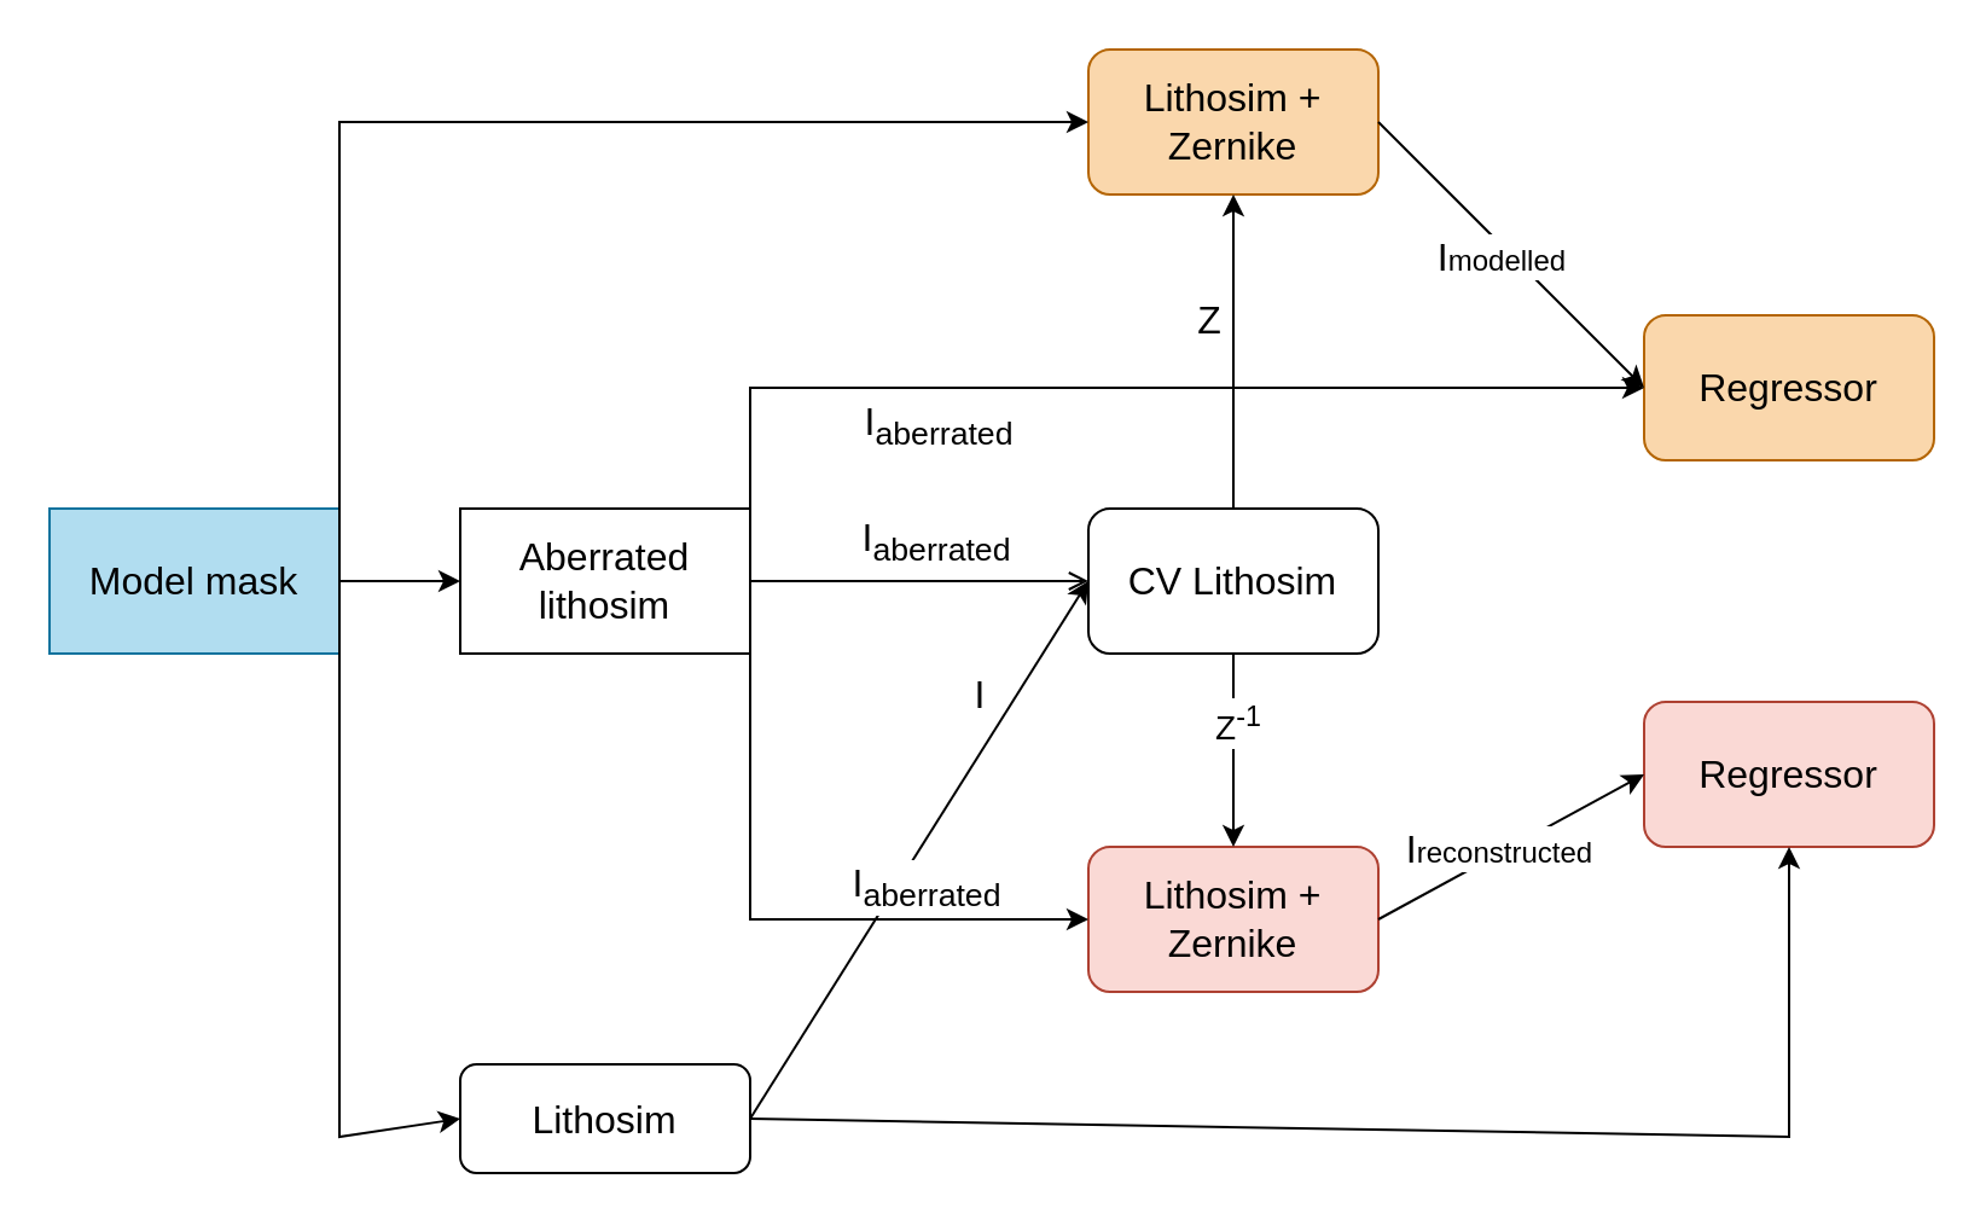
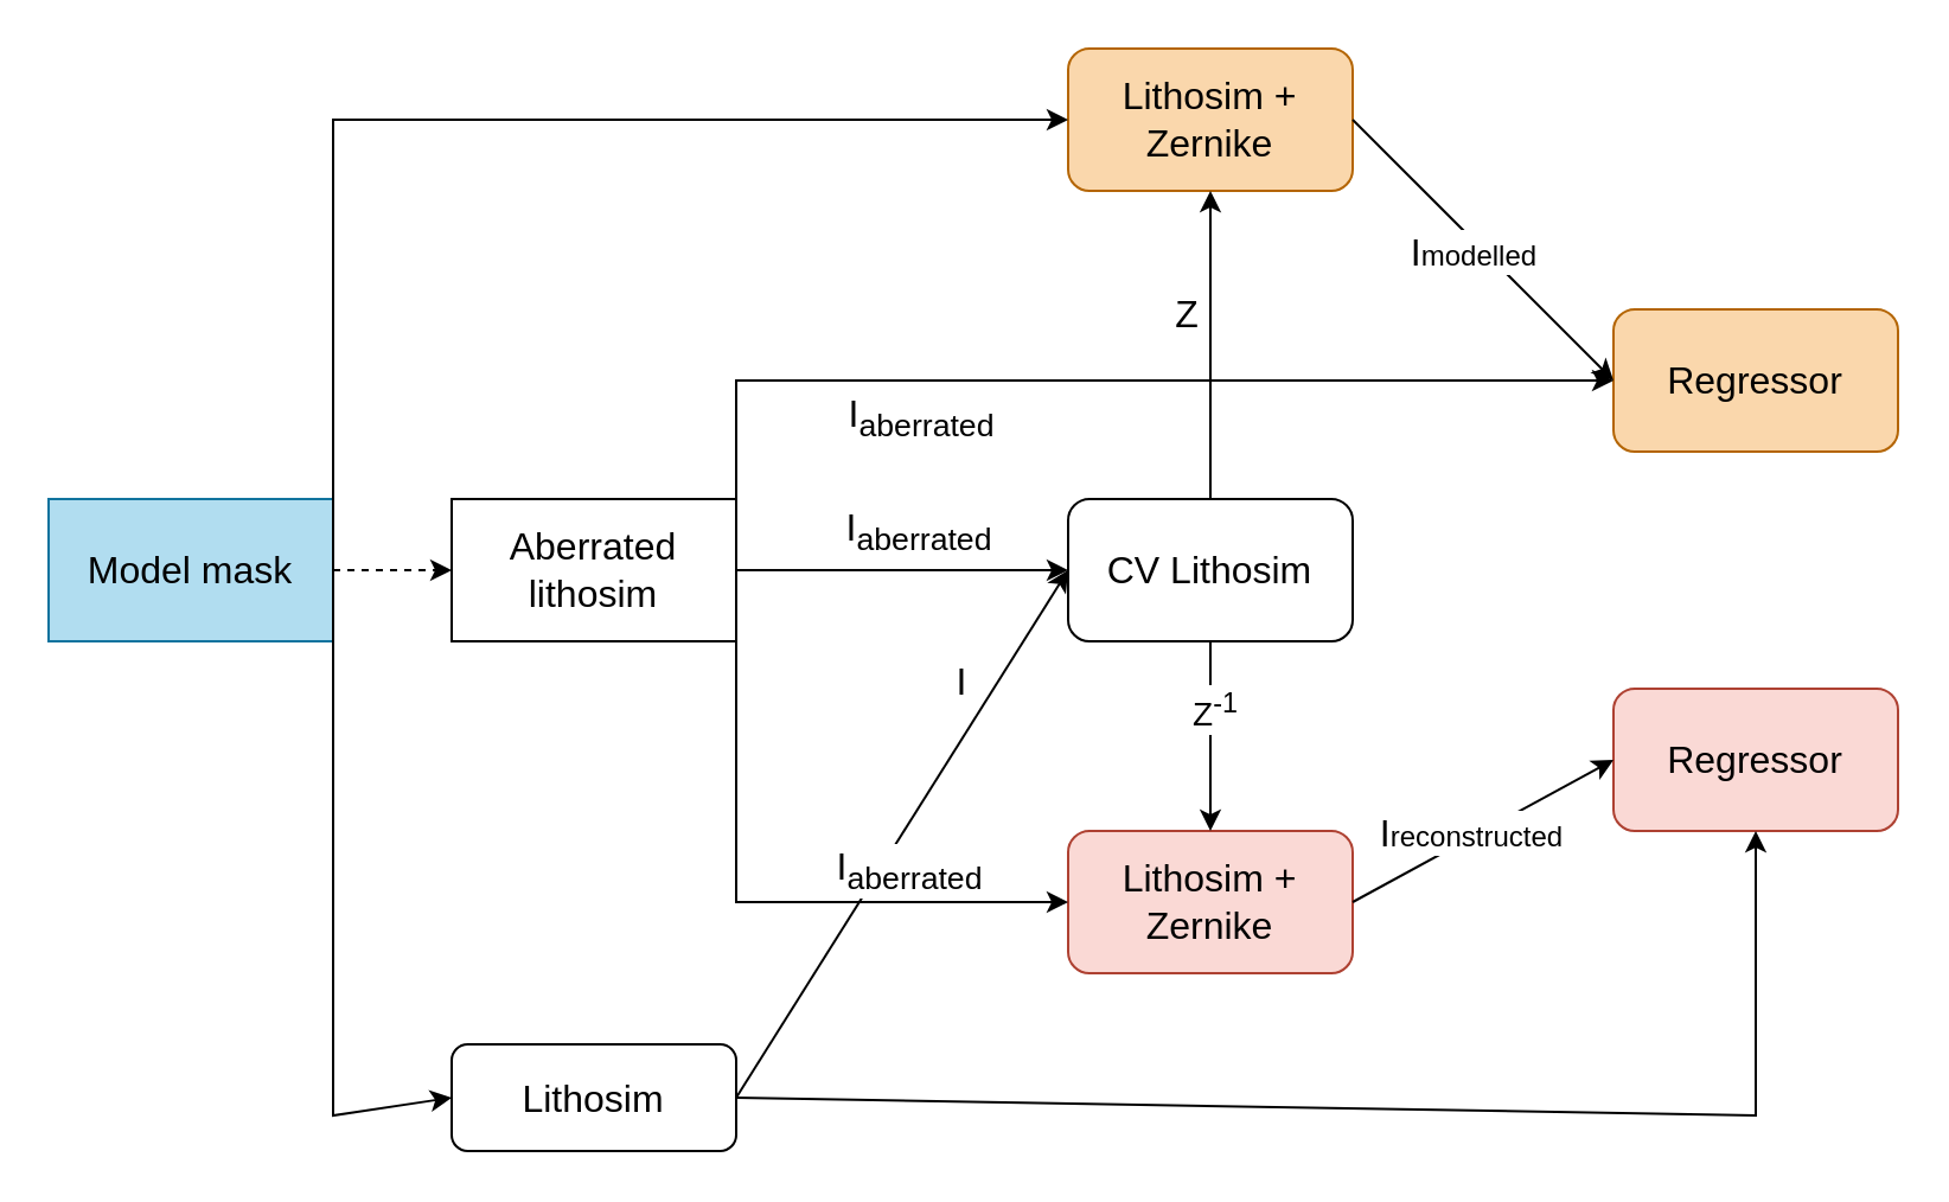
  <mxCell id="0" />
  <mxCell id="1" parent="0" />
  <mxCell id="2" value="&lt;font style=&quot;font-size: 16px;&quot;&gt;Model mask&lt;/font&gt;" style="rounded=0;whiteSpace=wrap;html=1;fillColor=#b1ddf0;strokeColor=#10739e;" vertex="1" parent="1"><mxGeometry x="20" y="210" width="120" height="60" as="geometry" /></mxCell>
  <mxCell id="3" value="&lt;font style=&quot;font-size: 16px;&quot;&gt;L&lt;/font&gt;&lt;span style=&quot;font-size: 16px; background-color: initial;&quot;&gt;ithosim&lt;/span&gt;" style="rounded=1;whiteSpace=wrap;html=1;" vertex="1" parent="1"><mxGeometry x="190" y="440" width="120" height="45" as="geometry" /></mxCell>
  <mxCell id="4" value="&lt;span style=&quot;font-size: 16px;&quot;&gt;Aberrated lithosim&lt;/span&gt;" style="whiteSpace=wrap;html=1;rounded=0;" vertex="1" parent="1"><mxGeometry x="190" y="210" width="120" height="60" as="geometry" /></mxCell>
  <mxCell id="5" value="&lt;font style=&quot;font-size: 16px;&quot;&gt;CV Lithosim&lt;/font&gt;" style="rounded=1;whiteSpace=wrap;html=1;" vertex="1" parent="1"><mxGeometry x="450" y="210" width="120" height="60" as="geometry" /></mxCell>
  <mxCell id="6" value="&lt;font style=&quot;font-size: 16px;&quot;&gt;Lithosim + Zernike&lt;/font&gt;" style="rounded=1;whiteSpace=wrap;html=1;fillColor=#fad7ac;strokeColor=#b46504;" vertex="1" parent="1"><mxGeometry x="450" y="20" width="120" height="60" as="geometry" /></mxCell>
  <mxCell id="7" value="&lt;font style=&quot;font-size: 16px;&quot;&gt;Regressor&lt;/font&gt;" style="rounded=1;whiteSpace=wrap;html=1;fillColor=#fad7ac;strokeColor=#b46504;" vertex="1" parent="1"><mxGeometry x="680" y="130" width="120" height="60" as="geometry" /></mxCell>
  <mxCell id="8" value="" style="endArrow=classic;html=1;rounded=0;exitX=1;exitY=0.5;exitDx=0;exitDy=0;entryX=0;entryY=0.5;entryDx=0;entryDy=0;" edge="1" parent="1" source="2" target="3"><mxGeometry width="50" height="50" relative="1" as="geometry"><mxPoint x="420" y="170" as="sourcePoint" /><mxPoint x="470" y="120" as="targetPoint" /><Array as="points"><mxPoint x="140" y="470" /></Array></mxGeometry></mxCell>
- <mxCell id="9" value="" style="endArrow=classic;html=1;rounded=0;entryX=0;entryY=0.5;entryDx=0;entryDy=0;exitX=1;exitY=0.5;exitDx=0;exitDy=0;" edge="1" parent="1" source="2" target="4"><mxGeometry width="50" height="50" relative="1" as="geometry"><mxPoint x="110" y="230" as="sourcePoint" /><mxPoint x="470" y="120" as="targetPoint" /><Array as="points" /></mxGeometry></mxCell>
+ <mxCell id="9" value="" style="endArrow=classic;html=1;rounded=0;entryX=0;entryY=0.5;entryDx=0;entryDy=0;exitX=1;exitY=0.5;exitDx=0;exitDy=0;dashed=1;" edge="1" parent="1" source="2" target="4"><mxGeometry width="50" height="50" relative="1" as="geometry"><mxPoint x="110" y="230" as="sourcePoint" /><mxPoint x="470" y="120" as="targetPoint" /><Array as="points" /></mxGeometry></mxCell>
  <mxCell id="10" value="" style="endArrow=classic;html=1;rounded=0;exitX=1;exitY=0.5;exitDx=0;exitDy=0;entryX=0;entryY=0.5;entryDx=0;entryDy=0;" edge="1" parent="1" source="3" target="5"><mxGeometry width="50" height="50" relative="1" as="geometry"><mxPoint x="420" y="170" as="sourcePoint" /><mxPoint x="470" y="120" as="targetPoint" /></mxGeometry></mxCell>
  <mxCell id="11" value="&lt;span style=&quot;color: rgba(0, 0, 0, 0); font-family: monospace; font-size: 0px; text-align: start; background-color: rgb(251, 251, 251);&quot;&gt;%3CmxGraphModel%3E%3Croot%3E%3CmxCell%20id%3D%220%22%2F%3E%3CmxCell%20id%3D%221%22%20parent%3D%220%22%2F%3E%3CmxCell%20id%3D%222%22%20value%3D%22%26lt%3Bspan%20style%3D%26quot%3Bcolor%3A%20rgb(0%2C%200%2C%200)%3B%20font-family%3A%20Helvetica%3B%20font-size%3A%2016px%3B%20font-style%3A%20normal%3B%20font-variant-ligatures%3A%20normal%3B%20font-variant-caps%3A%20normal%3B%20font-weight%3A%20400%3B%20letter-spacing%3A%20normal%3B%20orphans%3A%202%3B%20text-align%3A%20center%3B%20text-indent%3A%200px%3B%20text-transform%3A%20none%3B%20widows%3A%202%3B%20word-spacing%3A%200px%3B%20-webkit-text-stroke-width%3A%200px%3B%20white-space%3A%20nowrap%3B%20text-decoration-thickness%3A%20initial%3B%20text-decoration-style%3A%20initial%3B%20text-decoration-color%3A%20initial%3B%20float%3A%20none%3B%20display%3A%20inline%20!important%3B%26quot%3B%26gt%3BI%26lt%3B%2Fspan%26gt%3B%26lt%3Bsub%20style%3D%26quot%3Bforced-color-adjust%3A%20none%3B%20color%3A%20rgb(0%2C%200%2C%200)%3B%20font-family%3A%20Helvetica%3B%20font-style%3A%20normal%3B%20font-variant-ligatures%3A%20normal%3B%20font-variant-caps%3A%20normal%3B%20font-weight%3A%20400%3B%20letter-spacing%3A%20normal%3B%20orphans%3A%202%3B%20text-align%3A%20center%3B%20text-indent%3A%200px%3B%20text-transform%3A%20none%3B%20widows%3A%202%3B%20word-spacing%3A%200px%3B%20-webkit-text-stroke-width%3A%200px%3B%20white-space%3A%20nowrap%3B%20text-decoration-thickness%3A%20initial%3B%20text-decoration-style%3A%20initial%3B%20text-decoration-color%3A%20initial%3B%26quot%3B%26gt%3Baberrated%26lt%3B%2Fsub%26gt%3B%22%20style%3D%22edgeLabel%3Bhtml%3D1%3Balign%3Dcenter%3BverticalAlign%3Dmiddle%3Bresizable%3D0%3Bpoints%3D%5B%5D%3BfontSize%3D16%3BlabelBackgroundColor%3Ddefault%3B%22%20vertex%3D%221%22%20connectable%3D%220%22%20parent%3D%221%22%3E%3CmxGeometry%20x%3D%22355.408%22%20y%3D%22485.309%22%20as%3D%22geometry%22%2F%3E%3C%2FmxCell%3E%3C%2Froot%3E%3C%2FmxGraphModel%3E&lt;/span&gt;" style="edgeLabel;html=1;align=center;verticalAlign=middle;resizable=0;points=[];" vertex="1" connectable="0" parent="10"><mxGeometry x="0.028" y="2" relative="1" as="geometry"><mxPoint as="offset" /></mxGeometry></mxCell>
  <mxCell id="12" value="&lt;font style=&quot;font-size: 16px;&quot;&gt;I&lt;/font&gt;" style="edgeLabel;html=1;align=center;verticalAlign=middle;resizable=0;points=[];" vertex="1" connectable="0" parent="10"><mxGeometry x="-0.082" relative="1" as="geometry"><mxPoint x="30" y="-74" as="offset" /></mxGeometry></mxCell>
  <mxCell id="13" value="" style="endArrow=classic;html=1;rounded=0;exitX=1;exitY=0.5;exitDx=0;exitDy=0;entryX=0;entryY=0.5;entryDx=0;entryDy=0;" edge="1" parent="1" source="4" target="7"><mxGeometry width="50" height="50" relative="1" as="geometry"><mxPoint x="420" y="170" as="sourcePoint" /><mxPoint x="470" y="120" as="targetPoint" /><Array as="points"><mxPoint x="310" y="160" /></Array></mxGeometry></mxCell>
  <mxCell id="14" value="I&lt;sub&gt;aberrated&lt;/sub&gt;" style="edgeLabel;html=1;align=center;verticalAlign=middle;resizable=0;points=[];fontSize=16;" vertex="1" connectable="0" parent="13"><mxGeometry x="0.089" y="-2" relative="1" as="geometry"><mxPoint x="-88" y="13" as="offset" /></mxGeometry></mxCell>
  <mxCell id="15" value="" style="endArrow=classic;html=1;rounded=0;exitX=0.5;exitY=0;exitDx=0;exitDy=0;entryX=0.5;entryY=1;entryDx=0;entryDy=0;" edge="1" parent="1" source="5" target="6"><mxGeometry width="50" height="50" relative="1" as="geometry"><mxPoint x="420" y="170" as="sourcePoint" /><mxPoint x="470" y="120" as="targetPoint" /></mxGeometry></mxCell>
  <mxCell id="16" value="&lt;font style=&quot;font-size: 16px;&quot;&gt;Z&lt;/font&gt;" style="edgeLabel;html=1;align=center;verticalAlign=middle;resizable=0;points=[];" vertex="1" connectable="0" parent="15"><mxGeometry x="0.035" relative="1" as="geometry"><mxPoint x="-11" y="-12" as="offset" /></mxGeometry></mxCell>
  <mxCell id="17" value="" style="endArrow=classic;html=1;rounded=0;exitX=1;exitY=0.5;exitDx=0;exitDy=0;entryX=0;entryY=0.5;entryDx=0;entryDy=0;" edge="1" parent="1" source="6" target="7"><mxGeometry width="50" height="50" relative="1" as="geometry"><mxPoint x="420" y="170" as="sourcePoint" /><mxPoint x="470" y="120" as="targetPoint" /></mxGeometry></mxCell>
  <mxCell id="18" value="&lt;span style=&quot;font-size: 16px;&quot;&gt;I&lt;/span&gt;&lt;font style=&quot;font-size: 12px;&quot;&gt;modelled&lt;/font&gt;" style="edgeLabel;html=1;align=center;verticalAlign=middle;resizable=0;points=[];" vertex="1" connectable="0" parent="17"><mxGeometry x="-0.04" y="-3" relative="1" as="geometry"><mxPoint as="offset" /></mxGeometry></mxCell>
- <mxCell id="19" value="" style="endArrow=open;html=1;rounded=0;entryX=0;entryY=0.5;entryDx=0;entryDy=0;exitX=1;exitY=0.5;exitDx=0;exitDy=0;" edge="1" parent="1" source="4" target="5"><mxGeometry width="50" height="50" relative="1" as="geometry"><mxPoint x="330" y="340" as="sourcePoint" /><mxPoint x="550" y="204" as="targetPoint" /><Array as="points" /></mxGeometry></mxCell>
+ <mxCell id="19" value="" style="endArrow=classic;html=1;rounded=0;entryX=0;entryY=0.5;entryDx=0;entryDy=0;exitX=1;exitY=0.5;exitDx=0;exitDy=0;" edge="1" parent="1" source="4" target="5"><mxGeometry width="50" height="50" relative="1" as="geometry"><mxPoint x="330" y="340" as="sourcePoint" /><mxPoint x="550" y="204" as="targetPoint" /><Array as="points" /></mxGeometry></mxCell>
  <mxCell id="20" value="&lt;span style=&quot;color: rgb(0, 0, 0); font-family: Helvetica; font-size: 16px; font-style: normal; font-variant-ligatures: normal; font-variant-caps: normal; font-weight: 400; letter-spacing: normal; orphans: 2; text-align: center; text-indent: 0px; text-transform: none; widows: 2; word-spacing: 0px; -webkit-text-stroke-width: 0px; white-space: nowrap; text-decoration-thickness: initial; text-decoration-style: initial; text-decoration-color: initial; float: none; display: inline !important;&quot;&gt;I&lt;/span&gt;&lt;sub style=&quot;forced-color-adjust: none; color: rgb(0, 0, 0); font-family: Helvetica; font-style: normal; font-variant-ligatures: normal; font-variant-caps: normal; font-weight: 400; letter-spacing: normal; orphans: 2; text-align: center; text-indent: 0px; text-transform: none; widows: 2; word-spacing: 0px; -webkit-text-stroke-width: 0px; white-space: nowrap; text-decoration-thickness: initial; text-decoration-style: initial; text-decoration-color: initial;&quot;&gt;aberrated&lt;/sub&gt;" style="edgeLabel;html=1;align=center;verticalAlign=middle;resizable=0;points=[];fontSize=16;labelBackgroundColor=default;" vertex="1" connectable="0" parent="19"><mxGeometry x="0.089" y="-2" relative="1" as="geometry"><mxPoint y="-19" as="offset" /></mxGeometry></mxCell>
  <mxCell id="21" value="" style="endArrow=classic;html=1;rounded=0;exitX=1;exitY=0.5;exitDx=0;exitDy=0;entryX=0;entryY=0.5;entryDx=0;entryDy=0;" edge="1" parent="1" source="2" target="6"><mxGeometry width="50" height="50" relative="1" as="geometry"><mxPoint x="320" y="220" as="sourcePoint" /><mxPoint x="370" y="170" as="targetPoint" /><Array as="points"><mxPoint x="140" y="50" /></Array></mxGeometry></mxCell>
  <mxCell id="22" value="&lt;font style=&quot;font-size: 16px;&quot;&gt;Lithosim + Zernike&lt;/font&gt;" style="rounded=1;whiteSpace=wrap;html=1;labelBackgroundColor=none;fillColor=#fad9d5;strokeColor=#ae4132;" vertex="1" parent="1"><mxGeometry x="450" y="350" width="120" height="60" as="geometry" /></mxCell>
  <mxCell id="23" value="" style="endArrow=classic;html=1;rounded=0;exitX=0.5;exitY=1;exitDx=0;exitDy=0;entryX=0.5;entryY=0;entryDx=0;entryDy=0;" edge="1" parent="1" source="5" target="22"><mxGeometry width="50" height="50" relative="1" as="geometry"><mxPoint x="430" y="220" as="sourcePoint" /><mxPoint x="430" y="150" as="targetPoint" /></mxGeometry></mxCell>
  <mxCell id="24" value="&lt;font style=&quot;font-size: 14px;&quot;&gt;Z&lt;sup&gt;-1&lt;/sup&gt;&lt;/font&gt;" style="edgeLabel;html=1;align=center;verticalAlign=middle;resizable=0;points=[];" vertex="1" connectable="0" parent="23"><mxGeometry x="-0.008" y="1" relative="1" as="geometry"><mxPoint y="-12" as="offset" /></mxGeometry></mxCell>
  <mxCell id="25" value="&lt;font style=&quot;font-size: 16px;&quot;&gt;Regressor&lt;/font&gt;" style="rounded=1;whiteSpace=wrap;html=1;fillColor=#fad9d5;strokeColor=#ae4132;" vertex="1" parent="1"><mxGeometry x="680" y="290" width="120" height="60" as="geometry" /></mxCell>
  <mxCell id="26" value="" style="endArrow=classic;html=1;rounded=0;exitX=1;exitY=0.5;exitDx=0;exitDy=0;entryX=0;entryY=0.5;entryDx=0;entryDy=0;" edge="1" parent="1" source="22" target="25"><mxGeometry width="50" height="50" relative="1" as="geometry"><mxPoint x="380" y="260" as="sourcePoint" /><mxPoint x="430" y="210" as="targetPoint" /></mxGeometry></mxCell>
  <mxCell id="27" value="&lt;span style=&quot;font-size: 16px;&quot;&gt;I&lt;/span&gt;&lt;span style=&quot;font-size: 12px;&quot;&gt;reconstructed&lt;/span&gt;" style="edgeLabel;html=1;align=center;verticalAlign=middle;resizable=0;points=[];" vertex="1" connectable="0" parent="26"><mxGeometry x="-0.072" y="2" relative="1" as="geometry"><mxPoint as="offset" /></mxGeometry></mxCell>
  <mxCell id="28" value="" style="endArrow=classic;html=1;rounded=0;entryX=0;entryY=0.5;entryDx=0;entryDy=0;exitX=1;exitY=1;exitDx=0;exitDy=0;" edge="1" parent="1" source="4" target="22"><mxGeometry width="50" height="50" relative="1" as="geometry"><mxPoint x="310" y="370" as="sourcePoint" /><mxPoint x="430" y="210" as="targetPoint" /><Array as="points"><mxPoint x="310" y="380" /></Array></mxGeometry></mxCell>
  <mxCell id="29" value="&lt;font style=&quot;font-size: 16px;&quot;&gt;I&lt;sub&gt;aberrated&lt;/sub&gt;&lt;/font&gt;" style="edgeLabel;html=1;align=center;verticalAlign=middle;resizable=0;points=[];" vertex="1" connectable="0" parent="28"><mxGeometry x="0.456" relative="1" as="geometry"><mxPoint y="-14" as="offset" /></mxGeometry></mxCell>
  <mxCell id="30" value="" style="endArrow=classic;html=1;rounded=0;exitX=1;exitY=0.5;exitDx=0;exitDy=0;entryX=0.5;entryY=1;entryDx=0;entryDy=0;" edge="1" parent="1" source="3" target="25"><mxGeometry width="50" height="50" relative="1" as="geometry"><mxPoint x="380" y="260" as="sourcePoint" /><mxPoint x="430" y="210" as="targetPoint" /><Array as="points"><mxPoint x="740" y="470" /></Array></mxGeometry></mxCell>
